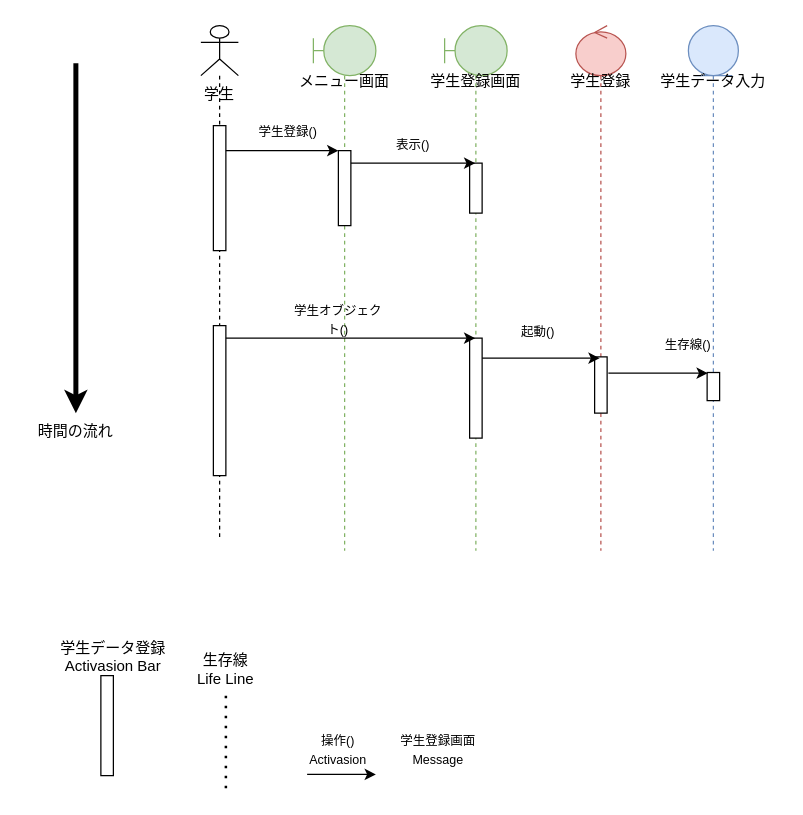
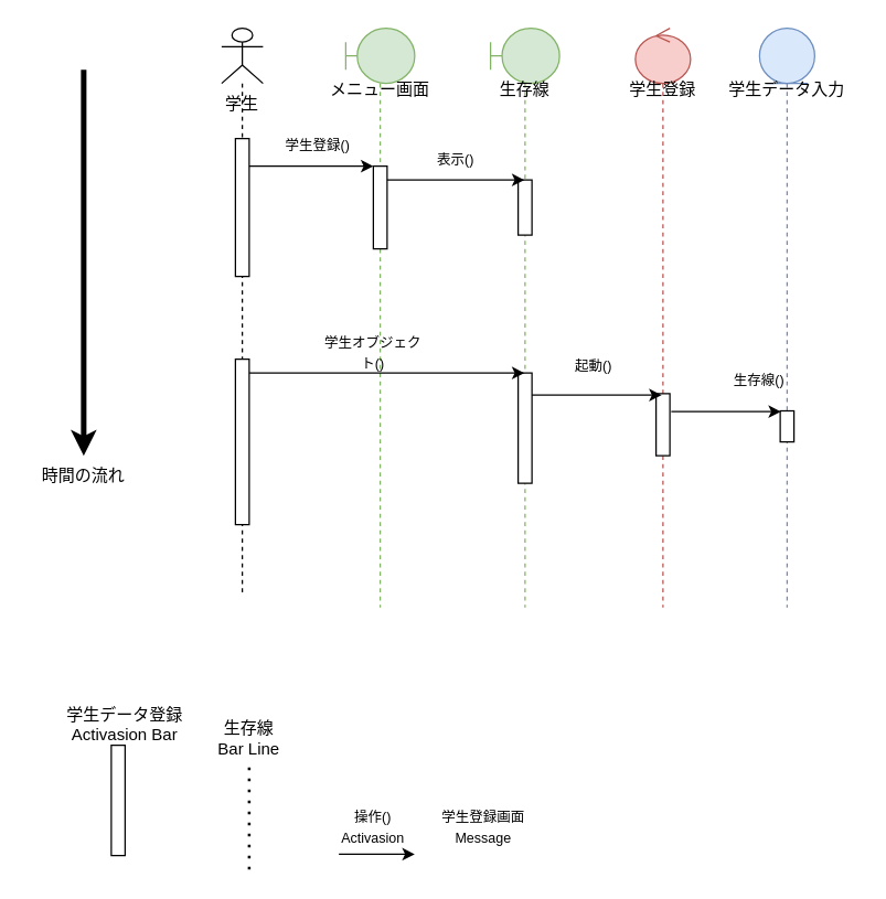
  <mxCell id="0" />
  <mxCell id="1" parent="0" />
  <mxCell id="2" value="" style="shape=umlLifeline;perimeter=lifelinePerimeter;whiteSpace=wrap;html=1;container=1;dropTarget=0;collapsible=0;recursiveResize=0;outlineConnect=0;portConstraint=eastwest;newEdgeStyle={&quot;curved&quot;:0,&quot;rounded&quot;:0};participant=umlActor;" vertex="1" parent="1"><mxGeometry x="160" y="20" width="30" height="410" as="geometry" /></mxCell>
  <mxCell id="3" value="" style="html=1;points=[[0,0,0,0,5],[0,1,0,0,-5],[1,0,0,0,5],[1,1,0,0,-5]];perimeter=orthogonalPerimeter;outlineConnect=0;targetShapes=umlLifeline;portConstraint=eastwest;newEdgeStyle={&quot;curved&quot;:0,&quot;rounded&quot;:0};" vertex="1" parent="2"><mxGeometry x="10" y="80" width="10" height="100" as="geometry" /></mxCell>
  <mxCell id="4" value="" style="html=1;points=[[0,0,0,0,5],[0,1,0,0,-5],[1,0,0,0,5],[1,1,0,0,-5]];perimeter=orthogonalPerimeter;outlineConnect=0;targetShapes=umlLifeline;portConstraint=eastwest;newEdgeStyle={&quot;curved&quot;:0,&quot;rounded&quot;:0};" vertex="1" parent="2"><mxGeometry x="10" y="240" width="10" height="120" as="geometry" /></mxCell>
  <mxCell id="5" value="" style="shape=umlLifeline;perimeter=lifelinePerimeter;whiteSpace=wrap;html=1;container=1;dropTarget=0;collapsible=0;recursiveResize=0;outlineConnect=0;portConstraint=eastwest;newEdgeStyle={&quot;curved&quot;:0,&quot;rounded&quot;:0};participant=umlControl;fillColor=#f8cecc;strokeColor=#b85450;" vertex="1" parent="1"><mxGeometry x="460" y="20" width="40" height="420" as="geometry" /></mxCell>
  <mxCell id="6" value="" style="html=1;points=[[0,0,0,0,5],[0,1,0,0,-5],[1,0,0,0,5],[1,1,0,0,-5]];perimeter=orthogonalPerimeter;outlineConnect=0;targetShapes=umlLifeline;portConstraint=eastwest;newEdgeStyle={&quot;curved&quot;:0,&quot;rounded&quot;:0};" vertex="1" parent="5"><mxGeometry x="15" y="265" width="10" height="45" as="geometry" /></mxCell>
  <mxCell id="7" value="" style="shape=umlLifeline;perimeter=lifelinePerimeter;whiteSpace=wrap;html=1;container=1;dropTarget=0;collapsible=0;recursiveResize=0;outlineConnect=0;portConstraint=eastwest;newEdgeStyle={&quot;curved&quot;:0,&quot;rounded&quot;:0};participant=umlBoundary;fillColor=#d5e8d4;strokeColor=#82b366;" vertex="1" parent="1"><mxGeometry x="250" y="20" width="50" height="420" as="geometry" /></mxCell>
  <mxCell id="8" value="" style="html=1;points=[[0,0,0,0,5],[0,1,0,0,-5],[1,0,0,0,5],[1,1,0,0,-5]];perimeter=orthogonalPerimeter;outlineConnect=0;targetShapes=umlLifeline;portConstraint=eastwest;newEdgeStyle={&quot;curved&quot;:0,&quot;rounded&quot;:0};" vertex="1" parent="7"><mxGeometry x="20" y="100" width="10" height="60" as="geometry" /></mxCell>
  <mxCell id="9" value="" style="shape=umlLifeline;perimeter=lifelinePerimeter;whiteSpace=wrap;html=1;container=1;dropTarget=0;collapsible=0;recursiveResize=0;outlineConnect=0;portConstraint=eastwest;newEdgeStyle={&quot;curved&quot;:0,&quot;rounded&quot;:0};participant=umlBoundary;fillColor=#d5e8d4;strokeColor=#82b366;" vertex="1" parent="1"><mxGeometry x="355" y="20" width="50" height="420" as="geometry" /></mxCell>
  <mxCell id="10" value="" style="html=1;points=[[0,0,0,0,5],[0,1,0,0,-5],[1,0,0,0,5],[1,1,0,0,-5]];perimeter=orthogonalPerimeter;outlineConnect=0;targetShapes=umlLifeline;portConstraint=eastwest;newEdgeStyle={&quot;curved&quot;:0,&quot;rounded&quot;:0};" vertex="1" parent="9"><mxGeometry x="20" y="110" width="10" height="40" as="geometry" /></mxCell>
  <mxCell id="11" value="" style="html=1;points=[[0,0,0,0,5],[0,1,0,0,-5],[1,0,0,0,5],[1,1,0,0,-5]];perimeter=orthogonalPerimeter;outlineConnect=0;targetShapes=umlLifeline;portConstraint=eastwest;newEdgeStyle={&quot;curved&quot;:0,&quot;rounded&quot;:0};" vertex="1" parent="9"><mxGeometry x="20" y="250" width="10" height="80" as="geometry" /></mxCell>
  <mxCell id="12" value="" style="shape=umlLifeline;perimeter=lifelinePerimeter;whiteSpace=wrap;html=1;container=1;dropTarget=0;collapsible=0;recursiveResize=0;outlineConnect=0;portConstraint=eastwest;newEdgeStyle={&quot;curved&quot;:0,&quot;rounded&quot;:0};participant=umlEntity;fillColor=#dae8fc;strokeColor=#6c8ebf;" vertex="1" parent="1"><mxGeometry x="550" y="20" width="40" height="420" as="geometry" /></mxCell>
  <mxCell id="13" value="" style="html=1;points=[[0,0,0,0,5],[0,1,0,0,-5],[1,0,0,0,5],[1,1,0,0,-5]];perimeter=orthogonalPerimeter;outlineConnect=0;targetShapes=umlLifeline;portConstraint=eastwest;newEdgeStyle={&quot;curved&quot;:0,&quot;rounded&quot;:0};" vertex="1" parent="12"><mxGeometry x="15" y="277.5" width="10" height="22.5" as="geometry" /></mxCell>
  <mxCell id="14" value="" style="html=1;points=[[0,0,0,0,5],[0,1,0,0,-5],[1,0,0,0,5],[1,1,0,0,-5]];perimeter=orthogonalPerimeter;outlineConnect=0;targetShapes=umlLifeline;portConstraint=eastwest;newEdgeStyle={&quot;curved&quot;:0,&quot;rounded&quot;:0};" vertex="1" parent="1"><mxGeometry x="80" y="540" width="10" height="80" as="geometry" /></mxCell>
  <mxCell id="15" value="学生データ登録&lt;div&gt;Activasion B&lt;span style=&quot;background-color: transparent; color: light-dark(rgb(0, 0, 0), rgb(255, 255, 255));&quot;&gt;ar&lt;/span&gt;&lt;/div&gt;" style="rounded=0;whiteSpace=wrap;html=1;fillColor=none;strokeColor=none;" vertex="1" parent="1"><mxGeometry x="30" y="495" width="120" height="60" as="geometry" /></mxCell>
  <mxCell id="16" value="" style="endArrow=none;dashed=1;html=1;dashPattern=1 3;strokeWidth=2;rounded=0;" edge="1" parent="1"><mxGeometry width="50" height="50" relative="1" as="geometry"><mxPoint x="180" y="630" as="sourcePoint" /><mxPoint x="180" y="550" as="targetPoint" /></mxGeometry></mxCell>
- <mxCell id="17" value="生存線&lt;div&gt;Life Line&lt;/div&gt;" style="text;html=1;align=center;verticalAlign=middle;whiteSpace=wrap;rounded=0;" vertex="1" parent="1"><mxGeometry x="150" y="520" width="60" height="30" as="geometry" /></mxCell>
+ <mxCell id="17" value="生存線&lt;div&gt;Bar Line&lt;/div&gt;" style="text;html=1;align=center;verticalAlign=middle;whiteSpace=wrap;rounded=0;" vertex="1" parent="1"><mxGeometry x="150" y="520" width="60" height="30" as="geometry" /></mxCell>
  <mxCell id="18" value="" style="endArrow=classic;html=1;rounded=0;entryX=0;entryY=0;entryDx=0;entryDy=5;entryPerimeter=0;" edge="1" parent="1"><mxGeometry width="50" height="50" relative="1" as="geometry"><mxPoint x="180" y="120" as="sourcePoint" /><mxPoint x="270" y="120" as="targetPoint" /></mxGeometry></mxCell>
  <mxCell id="19" value="学生" style="text;html=1;align=center;verticalAlign=middle;whiteSpace=wrap;rounded=0;" vertex="1" parent="1"><mxGeometry x="145" y="60" width="60" height="30" as="geometry" /></mxCell>
  <mxCell id="20" value="メニュー画面" style="text;html=1;align=center;verticalAlign=middle;whiteSpace=wrap;rounded=0;" vertex="1" parent="1"><mxGeometry x="235" y="50" width="80" height="30" as="geometry" /></mxCell>
- <mxCell id="21" value="学生登録画面" style="text;html=1;align=center;verticalAlign=middle;whiteSpace=wrap;rounded=0;" vertex="1" parent="1"><mxGeometry x="335" y="50" width="90" height="30" as="geometry" /></mxCell>
+ <mxCell id="21" value="生存線" style="text;html=1;align=center;verticalAlign=middle;whiteSpace=wrap;rounded=0;" vertex="1" parent="1"><mxGeometry x="335" y="50" width="90" height="30" as="geometry" /></mxCell>
  <mxCell id="22" value="学生登録" style="text;html=1;align=center;verticalAlign=middle;whiteSpace=wrap;rounded=0;" vertex="1" parent="1"><mxGeometry x="450" y="50" width="60" height="30" as="geometry" /></mxCell>
  <mxCell id="23" value="学生データ入力" style="text;html=1;align=center;verticalAlign=middle;whiteSpace=wrap;rounded=0;" vertex="1" parent="1"><mxGeometry x="520" y="50" width="100" height="30" as="geometry" /></mxCell>
  <mxCell id="24" value="" style="endArrow=classic;html=1;rounded=0;strokeWidth=4;" edge="1" parent="1"><mxGeometry width="50" height="50" relative="1" as="geometry"><mxPoint x="60" y="50" as="sourcePoint" /><mxPoint x="60" y="330" as="targetPoint" /></mxGeometry></mxCell>
  <mxCell id="25" value="時間の流れ" style="text;html=1;align=center;verticalAlign=middle;whiteSpace=wrap;rounded=0;" vertex="1" parent="1"><mxGeometry x="20" y="330" width="80" height="30" as="geometry" /></mxCell>
  <mxCell id="26" value="&lt;font style=&quot;font-size: 10px;&quot;&gt;学生登録()&lt;/font&gt;" style="text;html=1;align=center;verticalAlign=middle;whiteSpace=wrap;rounded=0;" vertex="1" parent="1"><mxGeometry x="190" y="90" width="80" height="30" as="geometry" /></mxCell>
  <mxCell id="27" value="&lt;span style=&quot;font-size: 10px;&quot;&gt;操作()&lt;/span&gt;&lt;div&gt;&lt;span style=&quot;font-size: 10px;&quot;&gt;Activasion&lt;/span&gt;&lt;/div&gt;" style="text;html=1;align=center;verticalAlign=middle;whiteSpace=wrap;rounded=0;" vertex="1" parent="1"><mxGeometry x="230" y="584" width="80" height="30" as="geometry" /></mxCell>
  <mxCell id="28" value="" style="endArrow=classic;html=1;rounded=0;" edge="1" parent="1"><mxGeometry width="50" height="50" relative="1" as="geometry"><mxPoint x="245" y="619" as="sourcePoint" /><mxPoint x="300" y="619" as="targetPoint" /></mxGeometry></mxCell>
  <mxCell id="29" value="&lt;span style=&quot;font-size: 10px;&quot;&gt;学生登録画面&lt;/span&gt;&lt;div&gt;&lt;span style=&quot;font-size: 10px;&quot;&gt;Message&lt;/span&gt;&lt;/div&gt;" style="text;html=1;align=center;verticalAlign=middle;whiteSpace=wrap;rounded=0;" vertex="1" parent="1"><mxGeometry x="310" y="584" width="80" height="30" as="geometry" /></mxCell>
  <mxCell id="30" value="" style="endArrow=classic;html=1;rounded=0;" edge="1" parent="1"><mxGeometry width="50" height="50" relative="1" as="geometry"><mxPoint x="280" y="130" as="sourcePoint" /><mxPoint x="379.5" y="130" as="targetPoint" /></mxGeometry></mxCell>
  <mxCell id="31" value="&lt;font style=&quot;font-size: 10px;&quot;&gt;表示()&lt;/font&gt;" style="text;html=1;align=center;verticalAlign=middle;whiteSpace=wrap;rounded=0;" vertex="1" parent="1"><mxGeometry x="290" y="100" width="80" height="30" as="geometry" /></mxCell>
  <mxCell id="32" value="" style="endArrow=classic;html=1;rounded=0;exitX=1;exitY=0;exitDx=0;exitDy=5;exitPerimeter=0;" edge="1" parent="1"><mxGeometry width="50" height="50" relative="1" as="geometry"><mxPoint x="180" y="270" as="sourcePoint" /><mxPoint x="379.5" y="270" as="targetPoint" /></mxGeometry></mxCell>
  <mxCell id="33" value="" style="endArrow=classic;html=1;rounded=0;entryX=0;entryY=0;entryDx=0;entryDy=5;entryPerimeter=0;" edge="1" parent="1" source="11"><mxGeometry width="50" height="50" relative="1" as="geometry"><mxPoint x="430" y="240" as="sourcePoint" /><mxPoint x="479" y="286" as="targetPoint" /></mxGeometry></mxCell>
  <mxCell id="34" value="" style="endArrow=classic;html=1;rounded=0;" edge="1" parent="1"><mxGeometry width="50" height="50" relative="1" as="geometry"><mxPoint x="486" y="298" as="sourcePoint" /><mxPoint x="565.5" y="298" as="targetPoint" /></mxGeometry></mxCell>
  <mxCell id="35" value="&lt;font style=&quot;font-size: 10px;&quot;&gt;学生オブジェクト()&lt;/font&gt;" style="text;html=1;align=center;verticalAlign=middle;whiteSpace=wrap;rounded=0;" vertex="1" parent="1"><mxGeometry x="230" y="240" width="80" height="30" as="geometry" /></mxCell>
  <mxCell id="36" value="&lt;font style=&quot;font-size: 10px;&quot;&gt;起動()&lt;/font&gt;" style="text;html=1;align=center;verticalAlign=middle;whiteSpace=wrap;rounded=0;" vertex="1" parent="1"><mxGeometry x="390" y="250" width="80" height="30" as="geometry" /></mxCell>
  <mxCell id="37" value="&lt;font style=&quot;font-size: 10px;&quot;&gt;生存線()&lt;/font&gt;" style="text;html=1;align=center;verticalAlign=middle;whiteSpace=wrap;rounded=0;" vertex="1" parent="1"><mxGeometry x="510" y="260" width="80" height="30" as="geometry" /></mxCell>
